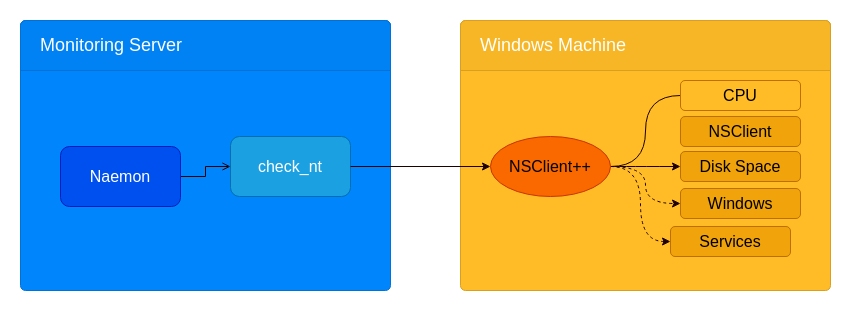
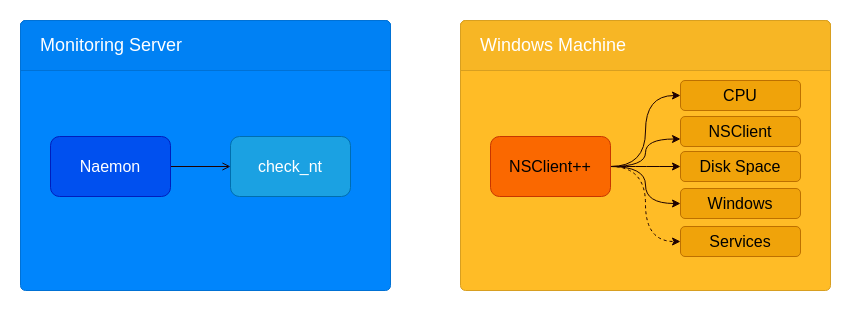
  <mxCell id="0" />
  <mxCell id="1" parent="0" />
  <mxCell id="2" value="" style="html=1;shadow=0;dashed=0;shape=mxgraph.bootstrap.rrect;rSize=5;strokeColor=#0071D5;html=1;whiteSpace=wrap;fillColor=#0085FC;fontColor=#ffffff;verticalAlign=bottom;align=left;spacing=20;spacingBottom=0;fontSize=14;" parent="1" vertex="1"><mxGeometry x="20" y="20" width="370" height="270" as="geometry" /></mxCell>
  <mxCell id="3" value="Monitoring Server" style="html=1;shadow=0;dashed=0;shape=mxgraph.bootstrap.topButton;rSize=5;perimeter=none;whiteSpace=wrap;fillColor=#0081F4;strokeColor=#0071D5;fontColor=#ffffff;resizeWidth=1;fontSize=18;align=left;spacing=20;" parent="2" vertex="1"><mxGeometry width="370" height="50" relative="1" as="geometry" /></mxCell>
  <mxCell id="4" style="edgeStyle=orthogonalEdgeStyle;rounded=0;orthogonalLoop=1;jettySize=auto;html=1;strokeColor=#1D0101;endArrow=open;" parent="2" source="5" target="6" edge="1"><mxGeometry relative="1" as="geometry" /></mxCell>
- <mxCell id="5" value="&lt;font style=&quot;font-size: 16px;&quot;&gt;Naemon&lt;/font&gt;" style="rounded=1;whiteSpace=wrap;html=1;fillColor=#0050ef;fontColor=#ffffff;strokeColor=#001DBC;fontSize=16;" parent="2" vertex="1"><mxGeometry x="40" y="126" width="120" height="60" as="geometry" /></mxCell>
+ <mxCell id="5" value="&lt;font style=&quot;font-size: 16px;&quot;&gt;Naemon&lt;/font&gt;" style="rounded=1;whiteSpace=wrap;html=1;fillColor=#0050ef;fontColor=#ffffff;strokeColor=#001DBC;fontSize=16;" parent="2" vertex="1"><mxGeometry x="30" y="116" width="120" height="60" as="geometry" /></mxCell>
  <mxCell id="6" value="&lt;font style=&quot;font-size: 16px;&quot;&gt;check_nt&lt;/font&gt;" style="rounded=1;whiteSpace=wrap;html=1;fillColor=#1ba1e2;fontColor=#ffffff;strokeColor=#006EAF;fontSize=16;" parent="2" vertex="1"><mxGeometry x="210" y="116" width="120" height="60" as="geometry" /></mxCell>
  <mxCell id="7" value="&lt;br style=&quot;font-size: 14px&quot;&gt;" style="html=1;shadow=0;dashed=0;shape=mxgraph.bootstrap.rrect;rSize=5;strokeColor=#D89F20;html=1;whiteSpace=wrap;fillColor=#FFBC26;fontColor=#ffffff;verticalAlign=bottom;align=left;spacing=20;spacingBottom=0;fontSize=14;" parent="1" vertex="1"><mxGeometry x="460" y="20" width="370" height="270" as="geometry" /></mxCell>
  <mxCell id="8" value="Windows Machine" style="html=1;shadow=0;dashed=0;shape=mxgraph.bootstrap.topButton;rSize=5;perimeter=none;whiteSpace=wrap;fillColor=#F7B625;strokeColor=#D89F20;fontColor=#ffffff;resizeWidth=1;fontSize=18;align=left;spacing=20;" parent="7" vertex="1"><mxGeometry width="370" height="50" relative="1" as="geometry" /></mxCell>
  <mxCell id="9" style="edgeStyle=orthogonalEdgeStyle;rounded=0;orthogonalLoop=1;jettySize=auto;html=1;curved=1;strokeColor=#1D0101;" parent="7" source="14" target="17" edge="1"><mxGeometry relative="1" as="geometry" /></mxCell>
- <mxCell id="10" style="edgeStyle=orthogonalEdgeStyle;rounded=0;orthogonalLoop=1;jettySize=auto;html=1;entryX=0;entryY=0.5;entryDx=0;entryDy=0;curved=1;strokeColor=#1D0101;endArrow=none;" parent="7" source="14" target="15" edge="1"><mxGeometry relative="1" as="geometry" /></mxCell>
- <mxCell id="12" style="edgeStyle=orthogonalEdgeStyle;rounded=0;orthogonalLoop=1;jettySize=auto;html=1;entryX=0;entryY=0.5;entryDx=0;entryDy=0;curved=1;strokeColor=#1D0101;dashed=1;" parent="7" source="14" target="18" edge="1"><mxGeometry relative="1" as="geometry" /></mxCell>
+ <mxCell id="10" style="edgeStyle=orthogonalEdgeStyle;rounded=0;orthogonalLoop=1;jettySize=auto;html=1;entryX=0;entryY=0.5;entryDx=0;entryDy=0;curved=1;strokeColor=#1D0101;" parent="7" source="14" target="15" edge="1"><mxGeometry relative="1" as="geometry" /></mxCell>
+ <mxCell id="11" style="edgeStyle=orthogonalEdgeStyle;rounded=0;orthogonalLoop=1;jettySize=auto;html=1;entryX=0;entryY=0.75;entryDx=0;entryDy=0;curved=1;strokeColor=#1D0101;" parent="7" source="14" target="16" edge="1"><mxGeometry relative="1" as="geometry" /></mxCell>
+ <mxCell id="12" style="edgeStyle=orthogonalEdgeStyle;rounded=0;orthogonalLoop=1;jettySize=auto;html=1;entryX=0;entryY=0.5;entryDx=0;entryDy=0;curved=1;strokeColor=#1D0101;" parent="7" source="14" target="18" edge="1"><mxGeometry relative="1" as="geometry" /></mxCell>
  <mxCell id="13" style="edgeStyle=orthogonalEdgeStyle;rounded=0;orthogonalLoop=1;jettySize=auto;html=1;entryX=0;entryY=0.5;entryDx=0;entryDy=0;curved=1;strokeColor=#1D0101;dashed=1;" parent="7" source="14" target="19" edge="1"><mxGeometry relative="1" as="geometry" /></mxCell>
- <mxCell id="14" value="&lt;font style=&quot;font-size: 16px;&quot;&gt;NSClient++&lt;/font&gt;" style="ellipse;whiteSpace=wrap;html=1;fillColor=#fa6800;fontColor=#000000;strokeColor=#C73500;fontSize=16;" parent="7" vertex="1"><mxGeometry x="30" y="116" width="120" height="60" as="geometry" /></mxCell>
- <mxCell id="15" value="CPU" style="rounded=1;whiteSpace=wrap;html=1;fillColor=#ffbc26;fontColor=#000000;strokeColor=#BD7000;fontSize=16;" parent="7" vertex="1"><mxGeometry x="220" y="60" width="120" height="30" as="geometry" /></mxCell>
+ <mxCell id="14" value="&lt;font style=&quot;font-size: 16px;&quot;&gt;NSClient++&lt;/font&gt;" style="rounded=1;whiteSpace=wrap;html=1;fillColor=#fa6800;fontColor=#000000;strokeColor=#C73500;fontSize=16;" parent="7" vertex="1"><mxGeometry x="30" y="116" width="120" height="60" as="geometry" /></mxCell>
+ <mxCell id="15" value="CPU" style="rounded=1;whiteSpace=wrap;html=1;fillColor=#f0a30a;fontColor=#000000;strokeColor=#BD7000;fontSize=16;" parent="7" vertex="1"><mxGeometry x="220" y="60" width="120" height="30" as="geometry" /></mxCell>
  <mxCell id="16" value="NSClient" style="rounded=1;whiteSpace=wrap;html=1;fillColor=#f0a30a;fontColor=#000000;strokeColor=#BD7000;align=center;verticalAlign=middle;fontFamily=Helvetica;fontSize=16;" parent="7" vertex="1"><mxGeometry x="220" y="96" width="120" height="30" as="geometry" /></mxCell>
  <mxCell id="17" value="Disk Space" style="rounded=1;whiteSpace=wrap;html=1;fillColor=#f0a30a;fontColor=#000000;strokeColor=#BD7000;fontSize=16;" parent="7" vertex="1"><mxGeometry x="220" y="131" width="120" height="30" as="geometry" /></mxCell>
  <mxCell id="18" value="Windows" style="rounded=1;whiteSpace=wrap;html=1;fillColor=#f0a30a;fontColor=#000000;strokeColor=#BD7000;fontSize=16;" parent="7" vertex="1"><mxGeometry x="220" y="168" width="120" height="30" as="geometry" /></mxCell>
- <mxCell id="19" value="Services" style="rounded=1;whiteSpace=wrap;html=1;fillColor=#f0a30a;fontColor=#000000;strokeColor=#BD7000;fontSize=16;" parent="7" vertex="1"><mxGeometry x="210" y="206" width="120" height="30" as="geometry" /></mxCell>
- <mxCell id="20" style="edgeStyle=orthogonalEdgeStyle;rounded=0;orthogonalLoop=1;jettySize=auto;html=1;strokeColor=#1D0101;" parent="1" source="6" target="14" edge="1"><mxGeometry relative="1" as="geometry" /></mxCell>
+ <mxCell id="19" value="Services" style="rounded=1;whiteSpace=wrap;html=1;fillColor=#f0a30a;fontColor=#000000;strokeColor=#BD7000;fontSize=16;" parent="7" vertex="1"><mxGeometry x="220" y="206" width="120" height="30" as="geometry" /></mxCell>
